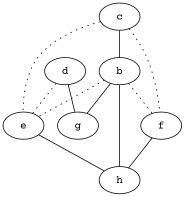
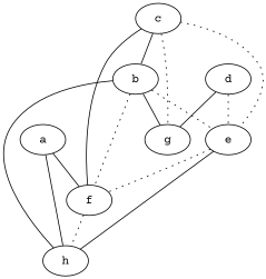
  graph {
    fontname="Courier Prime"
    node [fontname="Courier Prime"]
    edge [fontname="Courier Prime"]
+   a
    f
    h
    b
    g
    e
    c
    d
-   f -- h [style=solid]
+   a -- f
+   a -- h
+   f -- h [style=dotted]
    b -- f [style=dotted]
    b -- h [style=solid]
    b -- g
    b -- e [style=dotted]
+   e -- f [style=dotted]
    e -- h
-   c -- f [style=dotted]
+   c -- f
    c -- b
+   c -- g [style=dotted]
    c -- e [style=dotted]
    d -- g
    d -- e [style=dotted]
  }
